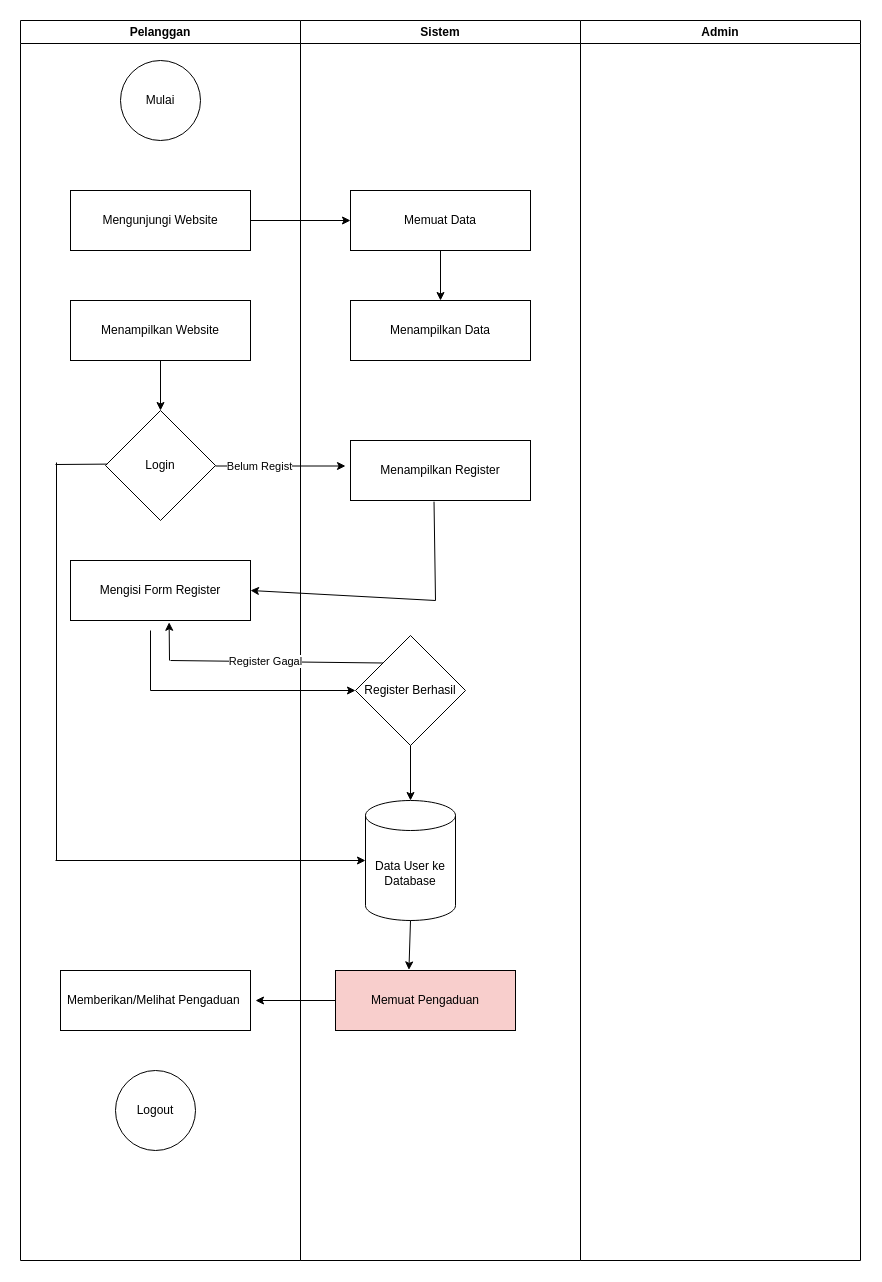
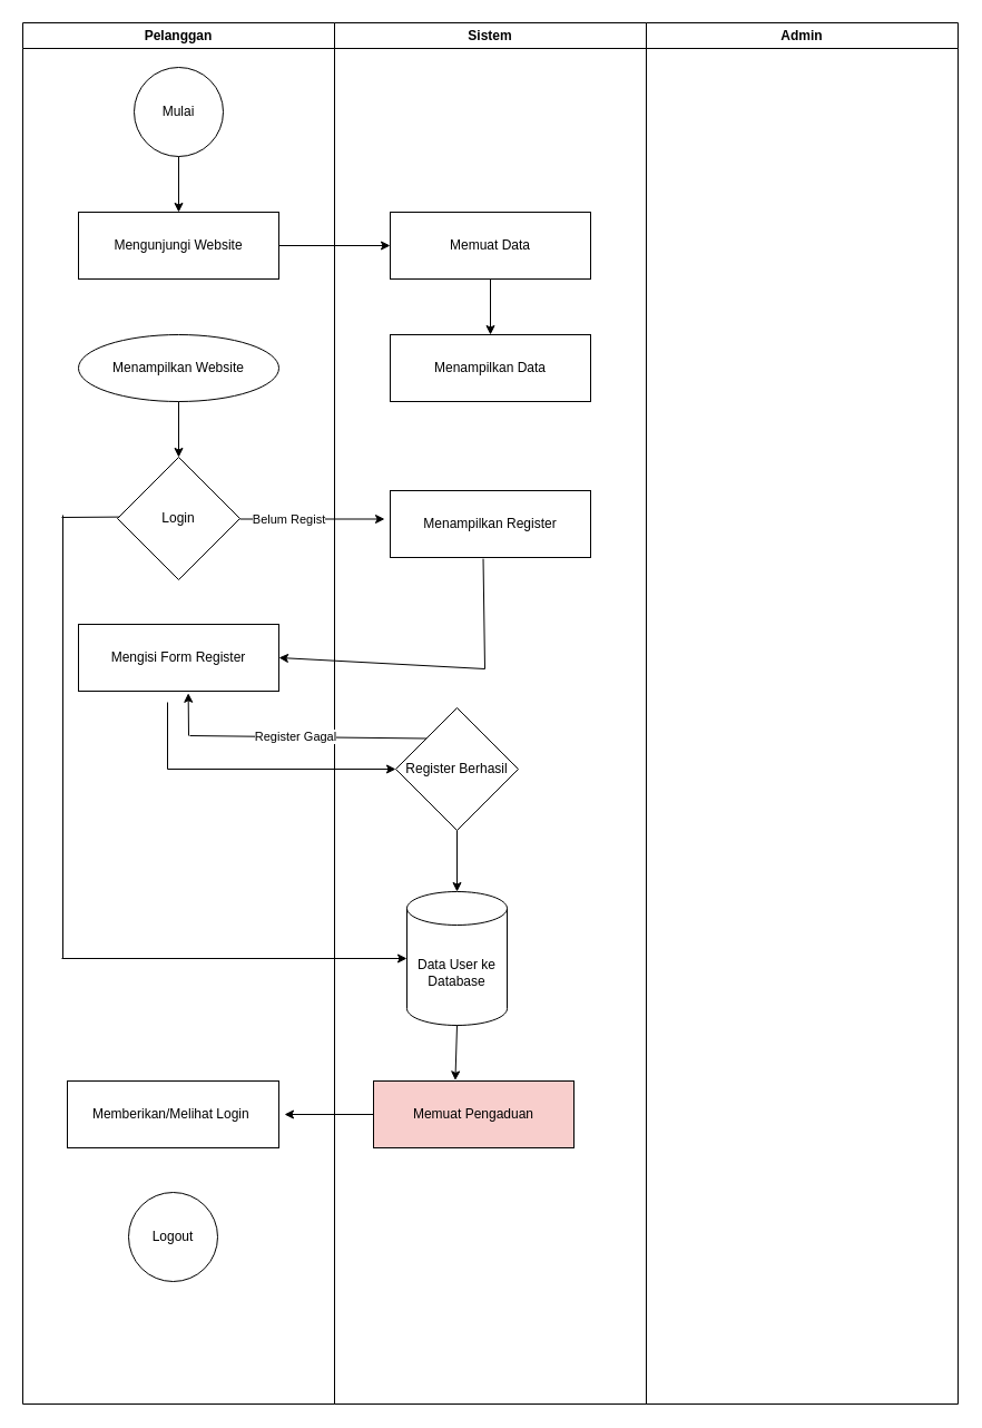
  <mxCell id="0" />
  <mxCell id="1" parent="0" />
  <mxCell id="2" value="Pelanggan" style="swimlane;whiteSpace=wrap;html=1;" parent="1" vertex="1"><mxGeometry x="20" y="20" width="280" height="1240" as="geometry" /></mxCell>
  <mxCell id="3" value="Mulai" style="ellipse;whiteSpace=wrap;html=1;aspect=fixed;" parent="2" vertex="1"><mxGeometry x="100" y="40" width="80" height="80" as="geometry" /></mxCell>
  <mxCell id="4" value="Mengunjungi Website" style="rounded=0;whiteSpace=wrap;html=1;" parent="2" vertex="1"><mxGeometry x="50" y="170" width="180" height="60" as="geometry" /></mxCell>
+ <mxCell id="5" value="" style="endArrow=classic;html=1;rounded=0;exitX=0.5;exitY=1;exitDx=0;exitDy=0;entryX=0.5;entryY=0;entryDx=0;entryDy=0;" parent="2" source="3" target="4" edge="1"><mxGeometry width="50" height="50" relative="1" as="geometry"><mxPoint x="395" y="190" as="sourcePoint" /><mxPoint x="445" y="140" as="targetPoint" /></mxGeometry></mxCell>
  <mxCell id="6" value="" style="endArrow=classic;html=1;rounded=0;entryX=0;entryY=0.5;entryDx=0;entryDy=0;" parent="2" target="18" edge="1"><mxGeometry width="50" height="50" relative="1" as="geometry"><mxPoint x="230" y="200" as="sourcePoint" /><mxPoint x="280" y="150" as="targetPoint" /></mxGeometry></mxCell>
- <mxCell id="7" value="Menampilkan Website" style="rounded=0;whiteSpace=wrap;html=1;" parent="2" vertex="1"><mxGeometry x="50" y="280" width="180" height="60" as="geometry" /></mxCell>
+ <mxCell id="7" value="Menampilkan Website" style="ellipse;whiteSpace=wrap;html=1;" parent="2" vertex="1"><mxGeometry x="50" y="280" width="180" height="60" as="geometry" /></mxCell>
  <mxCell id="8" value="Login" style="rhombus;whiteSpace=wrap;html=1;" parent="2" vertex="1"><mxGeometry x="85" y="390" width="110" height="110" as="geometry" /></mxCell>
  <mxCell id="9" value="" style="endArrow=classic;html=1;rounded=0;exitX=0.5;exitY=1;exitDx=0;exitDy=0;entryX=0.5;entryY=0;entryDx=0;entryDy=0;" parent="2" source="7" target="8" edge="1"><mxGeometry width="50" height="50" relative="1" as="geometry"><mxPoint x="395" y="420" as="sourcePoint" /><mxPoint x="445" y="370" as="targetPoint" /></mxGeometry></mxCell>
  <mxCell id="10" value="Mengisi Form Register" style="rounded=0;whiteSpace=wrap;html=1;" parent="2" vertex="1"><mxGeometry x="50" y="540" width="180" height="60" as="geometry" /></mxCell>
  <mxCell id="11" value="" style="endArrow=none;html=1;rounded=0;" parent="2" edge="1"><mxGeometry width="50" height="50" relative="1" as="geometry"><mxPoint x="130" y="610" as="sourcePoint" /><mxPoint x="130" y="670" as="targetPoint" /></mxGeometry></mxCell>
  <mxCell id="12" value="" style="endArrow=classic;html=1;rounded=0;" parent="2" edge="1"><mxGeometry width="50" height="50" relative="1" as="geometry"><mxPoint x="130" y="670" as="sourcePoint" /><mxPoint x="335" y="670" as="targetPoint" /></mxGeometry></mxCell>
  <mxCell id="13" value="" style="endArrow=classic;html=1;rounded=0;entryX=0.548;entryY=1.03;entryDx=0;entryDy=0;entryPerimeter=0;" parent="2" target="10" edge="1"><mxGeometry width="50" height="50" relative="1" as="geometry"><mxPoint x="149" y="640" as="sourcePoint" /><mxPoint x="195" y="590" as="targetPoint" /></mxGeometry></mxCell>
  <mxCell id="14" value="" style="endArrow=none;html=1;rounded=0;exitX=0.079;exitY=0.442;exitDx=0;exitDy=0;exitPerimeter=0;" edge="1" parent="2"><mxGeometry width="50" height="50" relative="1" as="geometry"><mxPoint x="86.69" y="443.62" as="sourcePoint" /><mxPoint x="35" y="444" as="targetPoint" /></mxGeometry></mxCell>
- <mxCell id="15" value="Memberikan/Melihat Pengaduan&amp;nbsp;" style="rounded=0;whiteSpace=wrap;html=1;" vertex="1" parent="2"><mxGeometry x="40" y="950" width="190" height="60" as="geometry" /></mxCell>
+ <mxCell id="15" value="Memberikan/Melihat Login&amp;nbsp;" style="rounded=0;whiteSpace=wrap;html=1;" vertex="1" parent="2"><mxGeometry x="40" y="950" width="190" height="60" as="geometry" /></mxCell>
  <mxCell id="16" value="Logout" style="ellipse;whiteSpace=wrap;html=1;aspect=fixed;" vertex="1" parent="2"><mxGeometry x="95" y="1050" width="80" height="80" as="geometry" /></mxCell>
  <mxCell id="17" value="Sistem" style="swimlane;whiteSpace=wrap;html=1;" parent="1" vertex="1"><mxGeometry x="300" y="20" width="280" height="1240" as="geometry" /></mxCell>
  <mxCell id="18" value="Memuat Data" style="rounded=0;whiteSpace=wrap;html=1;" parent="17" vertex="1"><mxGeometry x="50" y="170" width="180" height="60" as="geometry" /></mxCell>
  <mxCell id="19" value="Menampilkan Data" style="rounded=0;whiteSpace=wrap;html=1;" parent="17" vertex="1"><mxGeometry x="50" y="280" width="180" height="60" as="geometry" /></mxCell>
  <mxCell id="20" value="" style="endArrow=classic;html=1;rounded=0;exitX=0.5;exitY=1;exitDx=0;exitDy=0;entryX=0.5;entryY=0;entryDx=0;entryDy=0;" parent="17" source="18" target="19" edge="1"><mxGeometry width="50" height="50" relative="1" as="geometry"><mxPoint x="115" y="190" as="sourcePoint" /><mxPoint x="165" y="140" as="targetPoint" /></mxGeometry></mxCell>
  <mxCell id="21" value="Menampilkan Register" style="rounded=0;whiteSpace=wrap;html=1;" parent="17" vertex="1"><mxGeometry x="50" y="420" width="180" height="60" as="geometry" /></mxCell>
  <mxCell id="22" value="" style="endArrow=classic;html=1;rounded=0;" parent="17" edge="1"><mxGeometry width="50" height="50" relative="1" as="geometry"><mxPoint x="-85" y="445.5" as="sourcePoint" /><mxPoint x="45" y="445.5" as="targetPoint" /></mxGeometry></mxCell>
  <mxCell id="23" value="Belum Regist" style="edgeLabel;html=1;align=center;verticalAlign=middle;resizable=0;points=[];" parent="22" vertex="1" connectable="0"><mxGeometry x="-0.344" relative="1" as="geometry"><mxPoint as="offset" /></mxGeometry></mxCell>
  <mxCell id="24" value="" style="endArrow=classic;html=1;rounded=0;entryX=1;entryY=0.5;entryDx=0;entryDy=0;" parent="17" target="10" edge="1"><mxGeometry width="50" height="50" relative="1" as="geometry"><mxPoint x="135" y="580" as="sourcePoint" /><mxPoint x="-50" y="585" as="targetPoint" /></mxGeometry></mxCell>
  <mxCell id="25" value="Register Berhasil" style="rhombus;whiteSpace=wrap;html=1;" parent="17" vertex="1"><mxGeometry x="55" y="615" width="110" height="110" as="geometry" /></mxCell>
  <mxCell id="26" value="" style="endArrow=none;html=1;rounded=0;exitX=0;exitY=0;exitDx=0;exitDy=0;" parent="17" source="25" edge="1"><mxGeometry width="50" height="50" relative="1" as="geometry"><mxPoint x="75" y="640" as="sourcePoint" /><mxPoint x="-130" y="640" as="targetPoint" /></mxGeometry></mxCell>
  <mxCell id="27" value="Register Gagal" style="edgeLabel;html=1;align=center;verticalAlign=middle;resizable=0;points=[];" parent="26" vertex="1" connectable="0"><mxGeometry x="0.109" y="-1" relative="1" as="geometry"><mxPoint as="offset" /></mxGeometry></mxCell>
  <mxCell id="28" value="Data User ke Database" style="shape=cylinder3;whiteSpace=wrap;html=1;boundedLbl=1;backgroundOutline=1;size=15;direction=east;" vertex="1" parent="17"><mxGeometry x="65" y="780" width="90" height="120" as="geometry" /></mxCell>
  <mxCell id="29" value="" style="endArrow=classic;html=1;rounded=0;exitX=0.5;exitY=1;exitDx=0;exitDy=0;" edge="1" parent="17" source="25" target="28"><mxGeometry width="50" height="50" relative="1" as="geometry"><mxPoint x="145" y="780" as="sourcePoint" /><mxPoint x="195" y="730" as="targetPoint" /></mxGeometry></mxCell>
  <mxCell id="30" value="Memuat Pengaduan" style="rounded=0;whiteSpace=wrap;html=1;fillColor=#f8cecc;" vertex="1" parent="17"><mxGeometry x="35" y="950" width="180" height="60" as="geometry" /></mxCell>
  <mxCell id="31" value="" style="endArrow=classic;html=1;rounded=0;exitX=0.5;exitY=1;exitDx=0;exitDy=0;exitPerimeter=0;entryX=0.408;entryY=-0.01;entryDx=0;entryDy=0;entryPerimeter=0;" edge="1" parent="17" source="28" target="30"><mxGeometry width="50" height="50" relative="1" as="geometry"><mxPoint x="85" y="910" as="sourcePoint" /><mxPoint x="135" y="860" as="targetPoint" /></mxGeometry></mxCell>
  <mxCell id="32" value="Admin" style="swimlane;whiteSpace=wrap;html=1;" parent="1" vertex="1"><mxGeometry x="580" y="20" width="280" height="1240" as="geometry" /></mxCell>
  <mxCell id="33" value="" style="endArrow=none;html=1;rounded=0;exitX=0.464;exitY=1.019;exitDx=0;exitDy=0;exitPerimeter=0;" parent="1" source="21" edge="1"><mxGeometry width="50" height="50" relative="1" as="geometry"><mxPoint x="415" y="580" as="sourcePoint" /><mxPoint x="435" y="600" as="targetPoint" /></mxGeometry></mxCell>
  <mxCell id="34" value="" style="endArrow=none;html=1;rounded=0;" edge="1" parent="1"><mxGeometry width="50" height="50" relative="1" as="geometry"><mxPoint x="56" y="462" as="sourcePoint" /><mxPoint x="56" y="860" as="targetPoint" /></mxGeometry></mxCell>
  <mxCell id="35" value="" style="endArrow=classic;html=1;rounded=0;" edge="1" parent="1" target="28"><mxGeometry width="50" height="50" relative="1" as="geometry"><mxPoint x="55" y="860" as="sourcePoint" /><mxPoint x="435" y="870" as="targetPoint" /></mxGeometry></mxCell>
  <mxCell id="36" value="" style="endArrow=classic;html=1;rounded=0;exitX=0;exitY=0.5;exitDx=0;exitDy=0;" edge="1" parent="1" source="30"><mxGeometry width="50" height="50" relative="1" as="geometry"><mxPoint x="385" y="1050" as="sourcePoint" /><mxPoint x="255" y="1000" as="targetPoint" /></mxGeometry></mxCell>
